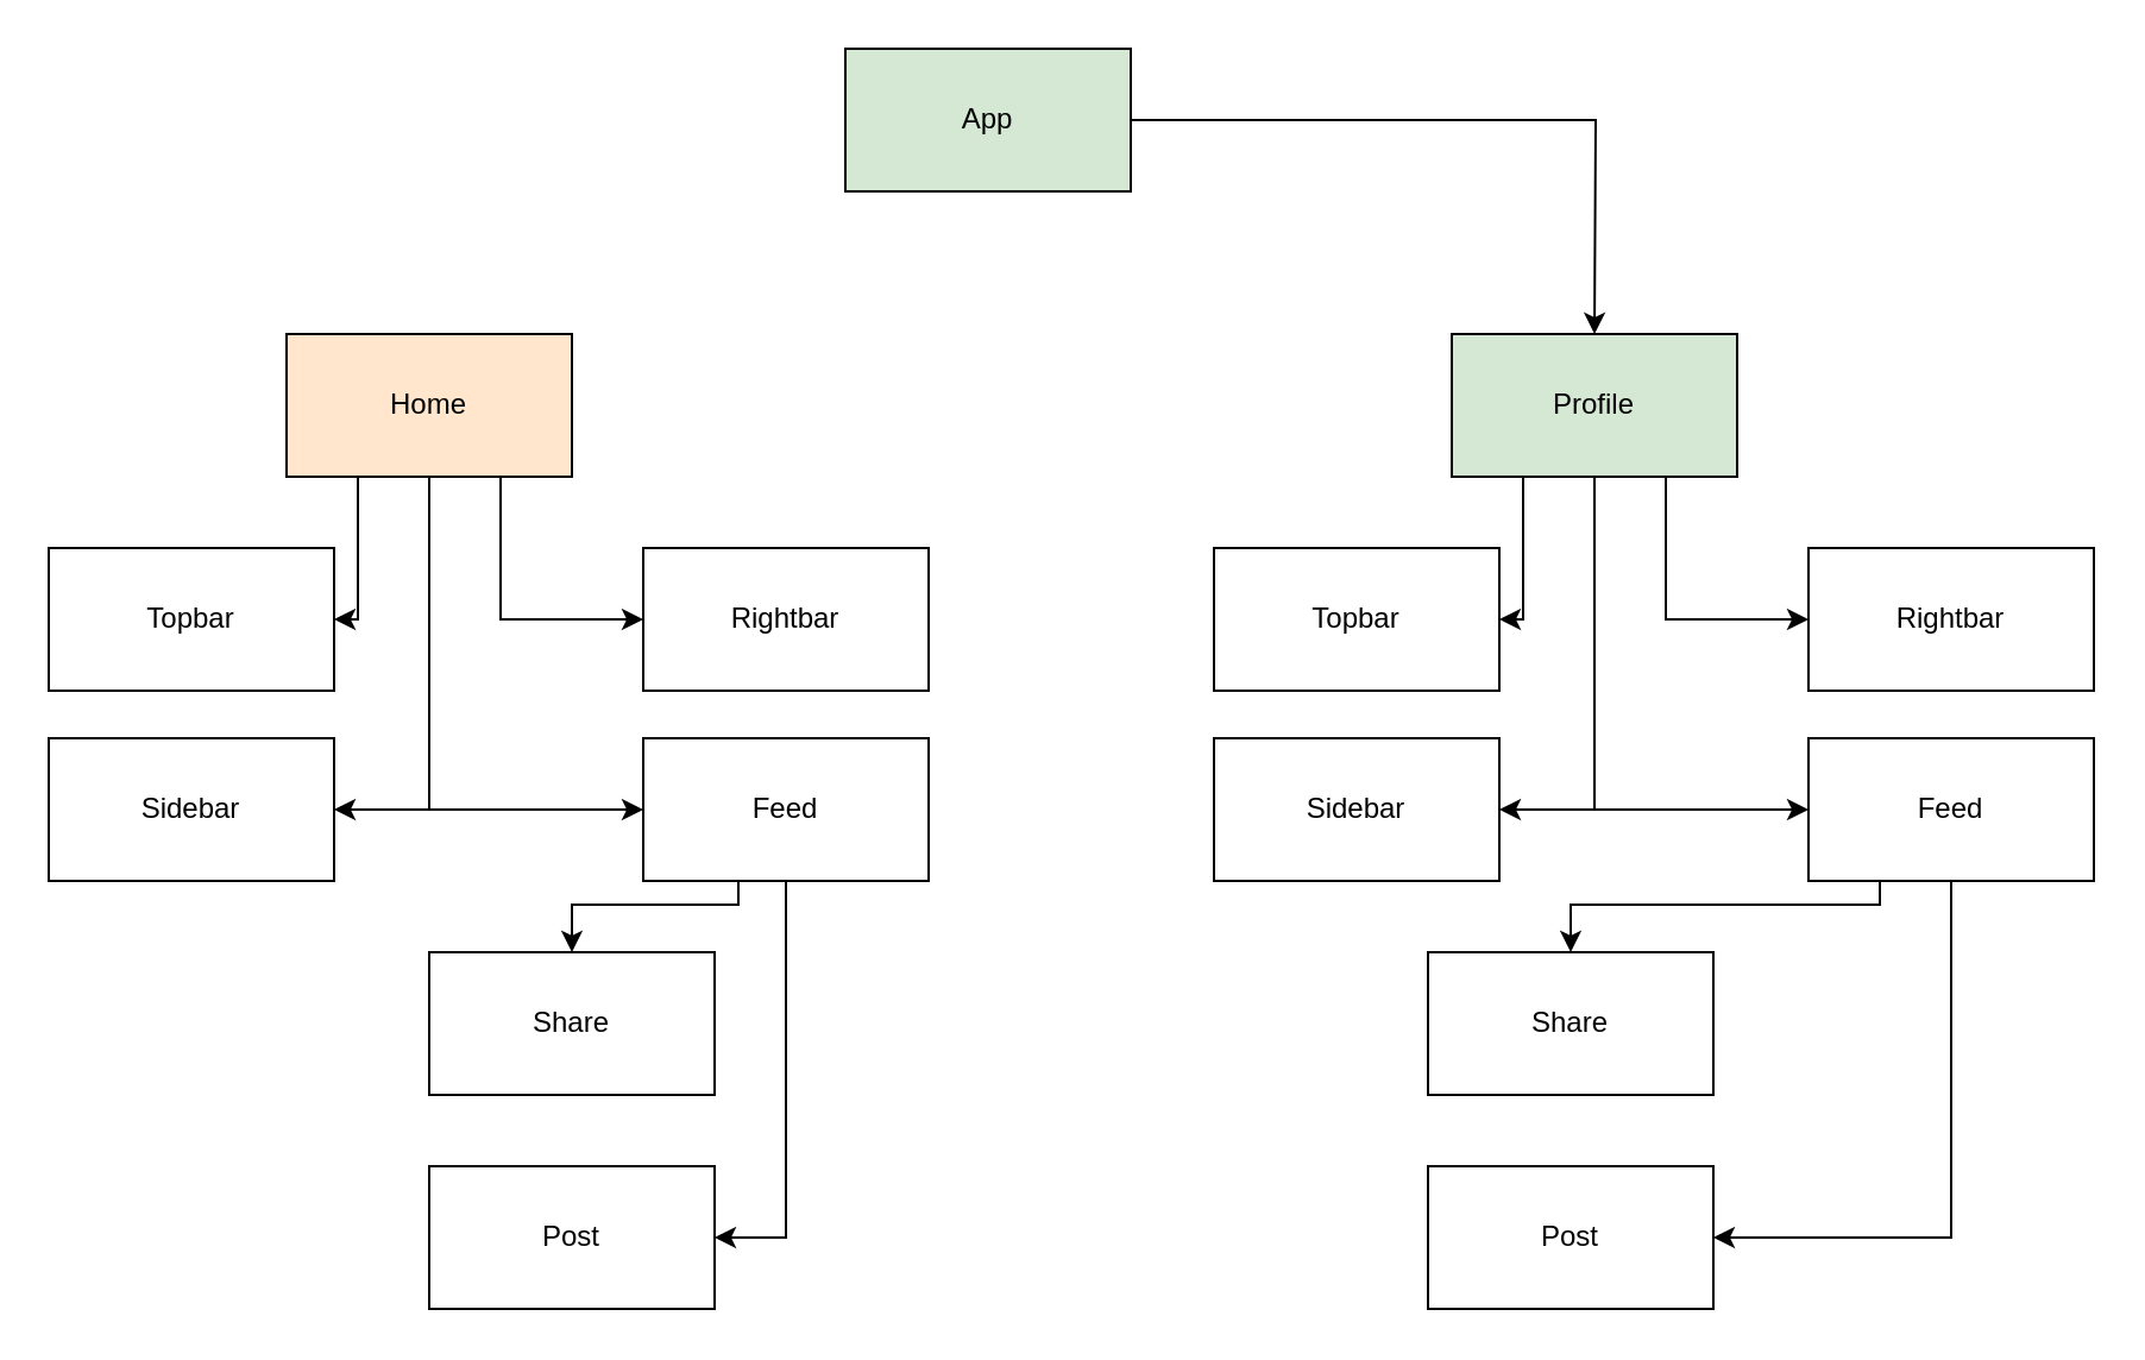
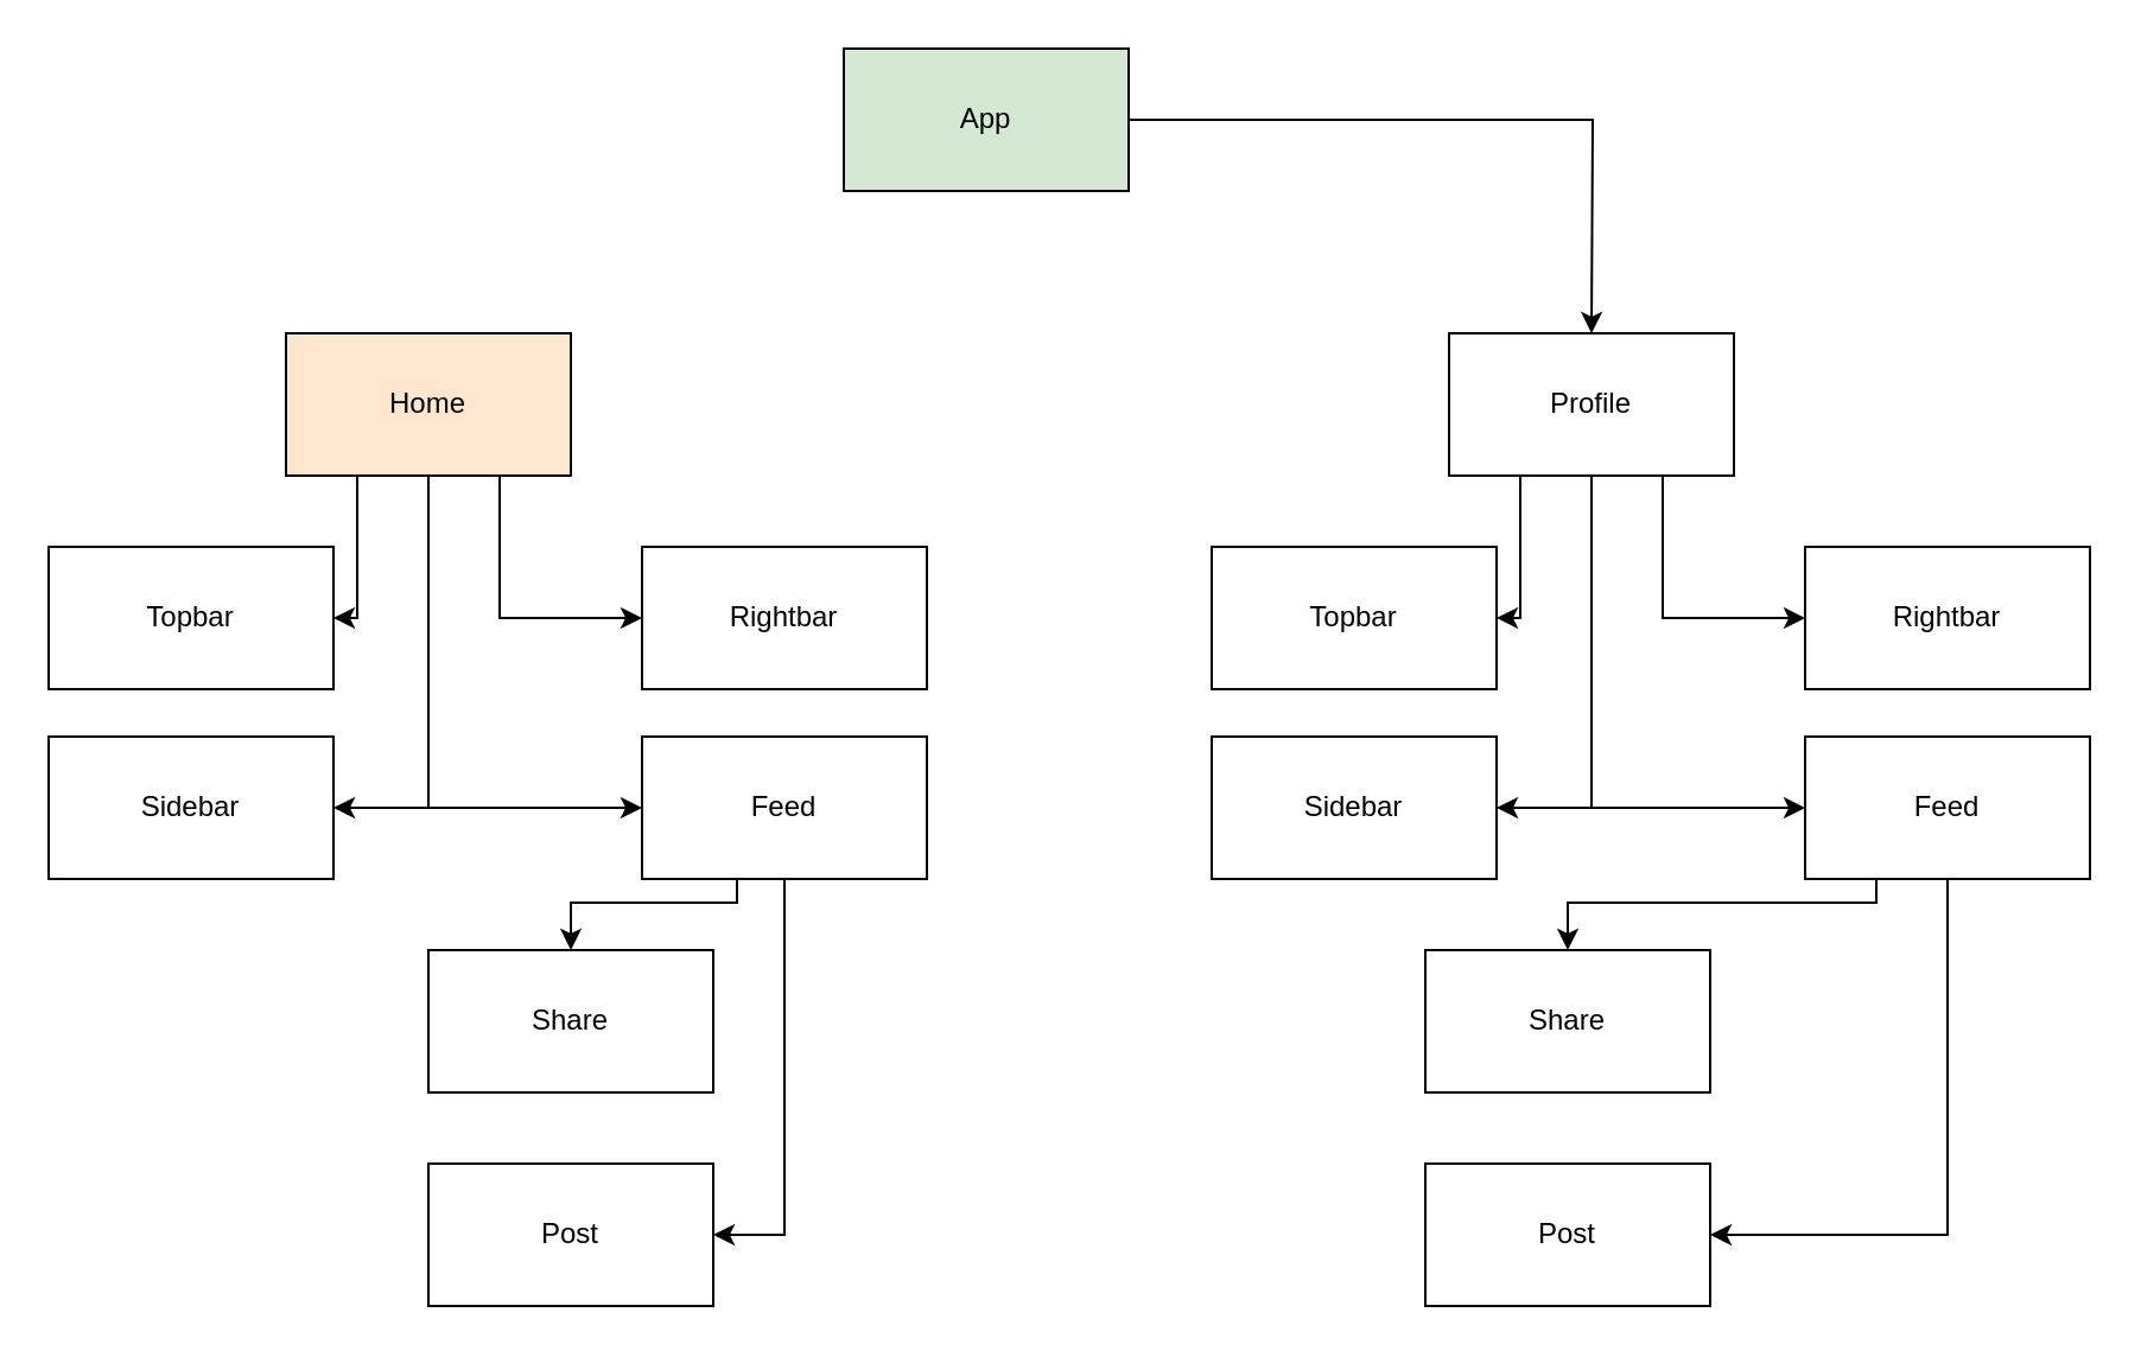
  <mxCell id="0" />
  <mxCell id="1" parent="0" />
  <mxCell id="2" style="edgeStyle=orthogonalEdgeStyle;rounded=0;orthogonalLoop=1;jettySize=auto;html=1;exitX=1;exitY=0.5;exitDx=0;exitDy=0;entryX=0.5;entryY=0;entryDx=0;entryDy=0;" edge="1" parent="1" source="3"><mxGeometry relative="1" as="geometry"><mxPoint x="670" y="140" as="targetPoint" /></mxGeometry></mxCell>
  <mxCell id="3" value="App" style="rounded=0;whiteSpace=wrap;html=1;fillColor=#d5e8d4;" vertex="1" parent="1"><mxGeometry x="355" y="20" width="120" height="60" as="geometry" /></mxCell>
  <mxCell id="4" style="edgeStyle=orthogonalEdgeStyle;rounded=0;orthogonalLoop=1;jettySize=auto;html=1;entryX=1;entryY=0.5;entryDx=0;entryDy=0;exitX=0.25;exitY=1;exitDx=0;exitDy=0;" edge="1" parent="1" source="6" target="7"><mxGeometry relative="1" as="geometry"><Array as="points"><mxPoint x="150" y="260" /></Array></mxGeometry></mxCell>
  <mxCell id="5" style="edgeStyle=orthogonalEdgeStyle;rounded=0;orthogonalLoop=1;jettySize=auto;html=1;exitX=0.75;exitY=1;exitDx=0;exitDy=0;entryX=0;entryY=0.5;entryDx=0;entryDy=0;" edge="1" parent="1" source="6" target="8"><mxGeometry relative="1" as="geometry"><mxPoint x="260" y="280" as="targetPoint" /></mxGeometry></mxCell>
  <mxCell id="6" value="Home" style="rounded=0;whiteSpace=wrap;html=1;fillColor=#ffe6cc;" vertex="1" parent="1"><mxGeometry x="120" y="140" width="120" height="60" as="geometry" /></mxCell>
  <mxCell id="7" value="Topbar" style="rounded=0;whiteSpace=wrap;html=1;" vertex="1" parent="1"><mxGeometry x="20" y="230" width="120" height="60" as="geometry" /></mxCell>
  <mxCell id="8" value="Rightbar" style="rounded=0;whiteSpace=wrap;html=1;" vertex="1" parent="1"><mxGeometry x="270" y="230" width="120" height="60" as="geometry" /></mxCell>
  <mxCell id="9" value="Sidebar" style="rounded=0;whiteSpace=wrap;html=1;" vertex="1" parent="1"><mxGeometry x="20" y="310" width="120" height="60" as="geometry" /></mxCell>
  <mxCell id="10" value="" style="edgeStyle=orthogonalEdgeStyle;rounded=0;orthogonalLoop=1;jettySize=auto;html=1;" edge="1" parent="1" source="12" target="13"><mxGeometry relative="1" as="geometry"><Array as="points"><mxPoint x="310" y="380" /><mxPoint x="240" y="380" /></Array></mxGeometry></mxCell>
  <mxCell id="11" style="edgeStyle=orthogonalEdgeStyle;rounded=0;orthogonalLoop=1;jettySize=auto;html=1;entryX=1;entryY=0.5;entryDx=0;entryDy=0;" edge="1" parent="1" source="12" target="14"><mxGeometry relative="1" as="geometry" /></mxCell>
  <mxCell id="12" value="Feed" style="rounded=0;whiteSpace=wrap;html=1;" vertex="1" parent="1"><mxGeometry x="270" y="310" width="120" height="60" as="geometry" /></mxCell>
  <mxCell id="13" value="Share" style="rounded=0;whiteSpace=wrap;html=1;" vertex="1" parent="1"><mxGeometry x="180" y="400" width="120" height="60" as="geometry" /></mxCell>
  <mxCell id="14" value="Post" style="rounded=0;whiteSpace=wrap;html=1;" vertex="1" parent="1"><mxGeometry x="180" y="490" width="120" height="60" as="geometry" /></mxCell>
  <mxCell id="15" value="Share" style="rounded=0;whiteSpace=wrap;html=1;" vertex="1" parent="1"><mxGeometry x="600" y="400" width="120" height="60" as="geometry" /></mxCell>
  <mxCell id="16" value="Post" style="rounded=0;whiteSpace=wrap;html=1;" vertex="1" parent="1"><mxGeometry x="600" y="490" width="120" height="60" as="geometry" /></mxCell>
  <mxCell id="17" value="" style="endArrow=none;html=1;entryX=0.5;entryY=1;entryDx=0;entryDy=0;" edge="1" parent="1" target="6"><mxGeometry width="50" height="50" relative="1" as="geometry"><mxPoint x="180" y="340" as="sourcePoint" /><mxPoint x="440" y="250" as="targetPoint" /></mxGeometry></mxCell>
  <mxCell id="18" value="" style="endArrow=classic;html=1;" edge="1" parent="1"><mxGeometry width="50" height="50" relative="1" as="geometry"><mxPoint x="180" y="340" as="sourcePoint" /><mxPoint x="270" y="340" as="targetPoint" /></mxGeometry></mxCell>
  <mxCell id="19" value="" style="endArrow=classic;html=1;entryX=1;entryY=0.5;entryDx=0;entryDy=0;" edge="1" parent="1" target="9"><mxGeometry width="50" height="50" relative="1" as="geometry"><mxPoint x="180" y="340" as="sourcePoint" /><mxPoint x="440" y="250" as="targetPoint" /></mxGeometry></mxCell>
  <mxCell id="20" style="edgeStyle=orthogonalEdgeStyle;rounded=0;orthogonalLoop=1;jettySize=auto;html=1;entryX=1;entryY=0.5;entryDx=0;entryDy=0;exitX=0.25;exitY=1;exitDx=0;exitDy=0;" edge="1" parent="1" source="22" target="23"><mxGeometry relative="1" as="geometry"><Array as="points"><mxPoint x="640" y="260" /></Array></mxGeometry></mxCell>
  <mxCell id="21" style="edgeStyle=orthogonalEdgeStyle;rounded=0;orthogonalLoop=1;jettySize=auto;html=1;exitX=0.75;exitY=1;exitDx=0;exitDy=0;entryX=0;entryY=0.5;entryDx=0;entryDy=0;" edge="1" parent="1" source="22" target="24"><mxGeometry relative="1" as="geometry"><mxPoint x="750" y="280" as="targetPoint" /></mxGeometry></mxCell>
- <mxCell id="22" value="Profile" style="rounded=0;whiteSpace=wrap;html=1;fillColor=#d5e8d4;" vertex="1" parent="1"><mxGeometry x="610" y="140" width="120" height="60" as="geometry" /></mxCell>
+ <mxCell id="22" value="Profile" style="rounded=0;whiteSpace=wrap;html=1;" vertex="1" parent="1"><mxGeometry x="610" y="140" width="120" height="60" as="geometry" /></mxCell>
  <mxCell id="23" value="Topbar" style="rounded=0;whiteSpace=wrap;html=1;" vertex="1" parent="1"><mxGeometry x="510" y="230" width="120" height="60" as="geometry" /></mxCell>
  <mxCell id="24" value="Rightbar" style="rounded=0;whiteSpace=wrap;html=1;" vertex="1" parent="1"><mxGeometry x="760" y="230" width="120" height="60" as="geometry" /></mxCell>
  <mxCell id="25" value="Sidebar" style="rounded=0;whiteSpace=wrap;html=1;" vertex="1" parent="1"><mxGeometry x="510" y="310" width="120" height="60" as="geometry" /></mxCell>
  <mxCell id="26" style="edgeStyle=orthogonalEdgeStyle;rounded=0;orthogonalLoop=1;jettySize=auto;html=1;exitX=0.25;exitY=1;exitDx=0;exitDy=0;entryX=0.5;entryY=0;entryDx=0;entryDy=0;" edge="1" parent="1" source="28" target="15"><mxGeometry relative="1" as="geometry"><Array as="points"><mxPoint x="790" y="380" /><mxPoint x="660" y="380" /></Array></mxGeometry></mxCell>
  <mxCell id="27" style="edgeStyle=orthogonalEdgeStyle;rounded=0;orthogonalLoop=1;jettySize=auto;html=1;entryX=1;entryY=0.5;entryDx=0;entryDy=0;" edge="1" parent="1" source="28" target="16"><mxGeometry relative="1" as="geometry"><mxPoint x="740" y="530" as="targetPoint" /><Array as="points"><mxPoint x="820" y="520" /></Array></mxGeometry></mxCell>
  <mxCell id="28" value="Feed" style="rounded=0;whiteSpace=wrap;html=1;" vertex="1" parent="1"><mxGeometry x="760" y="310" width="120" height="60" as="geometry" /></mxCell>
  <mxCell id="29" value="" style="endArrow=none;html=1;entryX=0.5;entryY=1;entryDx=0;entryDy=0;" edge="1" parent="1" target="22"><mxGeometry width="50" height="50" relative="1" as="geometry"><mxPoint x="670" y="340" as="sourcePoint" /><mxPoint x="930" y="250" as="targetPoint" /></mxGeometry></mxCell>
  <mxCell id="30" value="" style="endArrow=classic;html=1;" edge="1" parent="1"><mxGeometry width="50" height="50" relative="1" as="geometry"><mxPoint x="670" y="340" as="sourcePoint" /><mxPoint x="760" y="340" as="targetPoint" /></mxGeometry></mxCell>
  <mxCell id="31" value="" style="endArrow=classic;html=1;entryX=1;entryY=0.5;entryDx=0;entryDy=0;" edge="1" parent="1" target="25"><mxGeometry width="50" height="50" relative="1" as="geometry"><mxPoint x="670" y="340" as="sourcePoint" /><mxPoint x="930" y="250" as="targetPoint" /></mxGeometry></mxCell>
